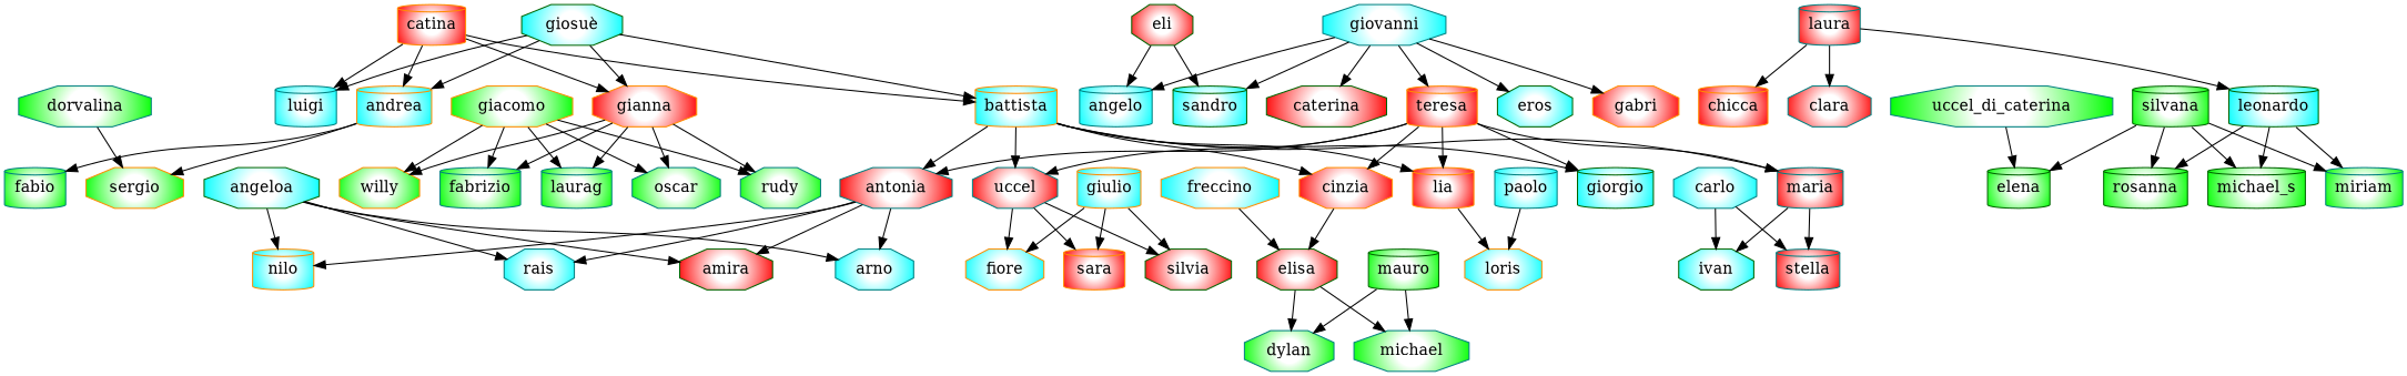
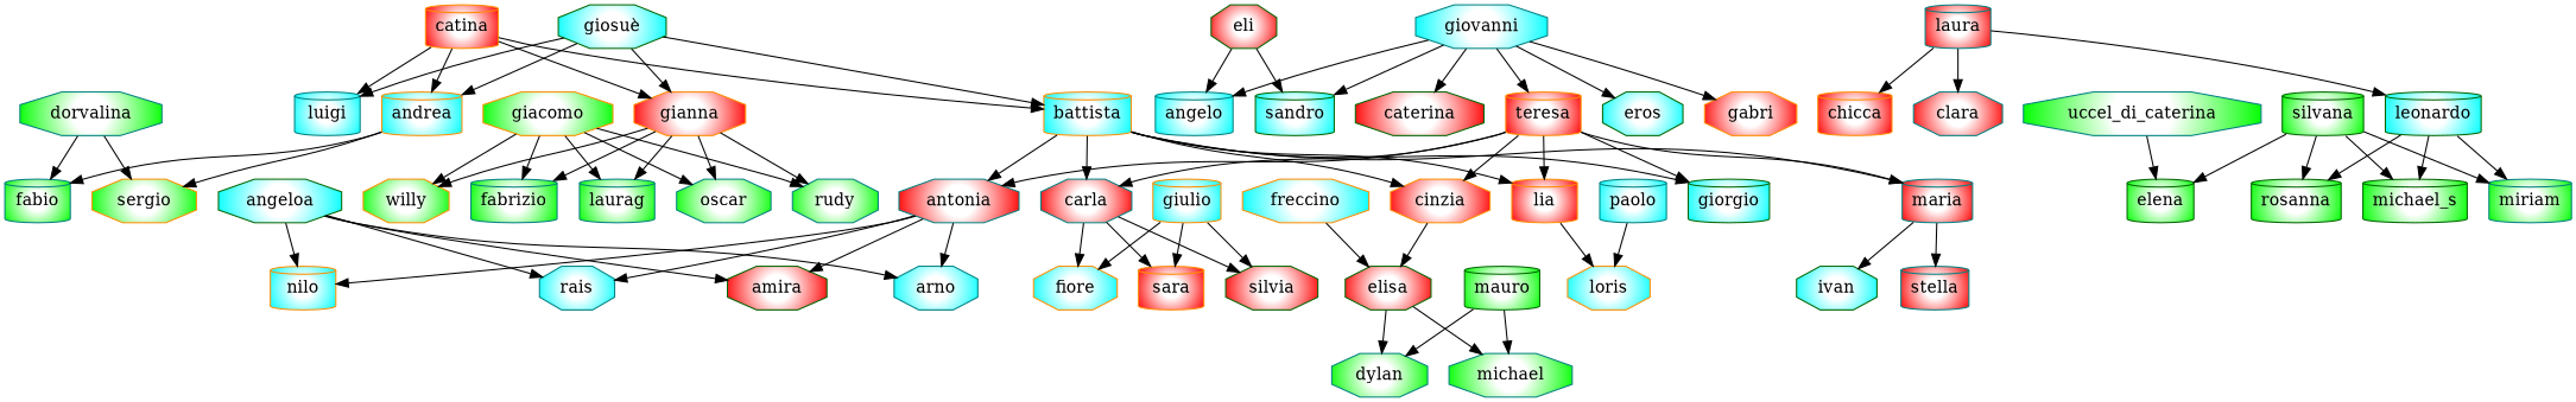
  digraph {
    node [color=teal fillcolor="white:cyan" shape=octagon style=radial]
    catina [color=darkorange fillcolor="white:red" shape=cylinder]
    eli [color=darkgreen fillcolor="white:red"]
    "giosuè" [color=darkgreen]
    giovanni
    laura [fillcolor="white:red" shape=cylinder]
    andrea [color=darkorange shape=cylinder]
    angelo [shape=cylinder]
    battista [color=darkorange shape=cylinder]
    caterina [color=darkgreen fillcolor="white:red"]
    chicca [color=darkorange fillcolor="white:red" shape=cylinder]
    clara [fillcolor="white:red"]
    dorvalina [fillcolor="white:green"]
    eros [color=darkgreen]
    gabri [color=darkorange fillcolor="white:red"]
    giacomo [color=darkorange fillcolor="white:green"]
    gianna [color=darkorange fillcolor="white:red"]
    leonardo [color=darkgreen shape=cylinder]
    luigi [shape=cylinder]
    sandro [color=darkgreen shape=cylinder]
    silvana [color=darkgreen fillcolor="white:green" shape=cylinder]
    teresa [color=darkorange fillcolor="white:red" shape=cylinder]
    n22 [fillcolor="white:green" label=uccel_di_caterina]
    angeloa [color=darkgreen]
    antonia [fillcolor="white:red"]
-   carla [fillcolor="white:red" label=uccel]
-   carlo
+   carla [fillcolor="white:red"]
    n27 [color=darkgreen fillcolor="white:green" label=michael_s shape=cylinder]
    cinzia [color=darkorange fillcolor="white:red"]
    elena [color=darkgreen fillcolor="white:green" shape=cylinder]
    fabio [fillcolor="white:green" shape=cylinder]
    fabrizio [fillcolor="white:green" shape=cylinder]
    freccino [color=darkorange]
    giorgio [color=darkgreen shape=cylinder]
    giulio [color=darkorange shape=cylinder]
    laurag [fillcolor="white:green" shape=cylinder]
    lia [color=darkorange fillcolor="white:red" shape=cylinder]
    maria [fillcolor="white:red" shape=cylinder]
    miriam [fillcolor="white:green" shape=cylinder]
    oscar [fillcolor="white:green"]
    paolo [shape=cylinder]
    rosanna [color=darkgreen fillcolor="white:green" shape=cylinder]
    rudy [fillcolor="white:green"]
    sergio [color=darkorange fillcolor="white:green"]
    willy [color=darkorange fillcolor="white:green"]
    amira [color=darkgreen fillcolor="white:red"]
    arno
    elisa [color=darkgreen fillcolor="white:red"]
    fiore [color=darkorange]
    ivan [color=darkgreen]
    loris [color=darkorange]
    mauro [color=darkgreen fillcolor="white:green" shape=cylinder]
    nilo [color=darkorange shape=cylinder]
    rais
    sara [color=darkorange fillcolor="white:red" shape=cylinder]
    silvia [color=darkgreen fillcolor="white:red"]
    stella [fillcolor="white:red" shape=cylinder]
    dylan [fillcolor="white:green"]
    michael [fillcolor="white:green"]
    subgraph sub_1 {
      rank=same
      catina
      eli
      "giosuè"
      giovanni
      laura
    }
    subgraph sub_2 {
      rank=same
      andrea
      angelo
      battista
      caterina
      chicca
      clara
      dorvalina
      eros
      gabri
      giacomo
      gianna
      leonardo
      luigi
      sandro
      silvana
      teresa
      n22
    }
    subgraph sub_3 {
      rank=same
      angeloa
      antonia
      carla
-     carlo
      n27
      cinzia
      elena
      fabio
      fabrizio
      freccino
      giorgio
      giulio
      laurag
      lia
      maria
      miriam
      oscar
      paolo
      rosanna
      rudy
      sergio
      willy
    }
    subgraph sub_4 {
      rank=same
      amira
      arno
      elisa
      fiore
      ivan
      loris
      mauro
      nilo
      rais
      sara
      silvia
      stella
    }
    subgraph sub_5 {
      rank=same
      dylan
      michael
    }
    catina -> andrea
    catina -> battista
    catina -> gianna
    catina -> luigi
    eli -> angelo
    eli -> sandro
    "giosuè" -> andrea
    "giosuè" -> battista
    "giosuè" -> gianna
    "giosuè" -> luigi
    giovanni -> angelo
    giovanni -> caterina
    giovanni -> eros
    giovanni -> gabri
    giovanni -> sandro
    giovanni -> teresa
    laura -> chicca
    laura -> clara
    laura -> leonardo
    andrea -> fabio
    andrea -> sergio
    battista -> antonia
    battista -> carla
    battista -> cinzia
    battista -> giorgio
    battista -> lia
    battista -> maria
+   dorvalina -> fabio
    dorvalina -> sergio
    giacomo -> fabrizio
    giacomo -> laurag
    giacomo -> oscar
    giacomo -> rudy
    giacomo -> willy
    gianna -> fabrizio
    gianna -> laurag
    gianna -> oscar
    gianna -> rudy
    gianna -> willy
    leonardo -> n27
    leonardo -> miriam
    leonardo -> rosanna
    silvana -> n27
    silvana -> elena
    silvana -> miriam
    silvana -> rosanna
    teresa -> antonia
    teresa -> carla
    teresa -> cinzia
    teresa -> giorgio
    teresa -> lia
    teresa -> maria
    n22 -> elena
    angeloa -> amira
    angeloa -> arno
    angeloa -> nilo
    angeloa -> rais
    antonia -> amira
    antonia -> arno
    antonia -> nilo
    antonia -> rais
    carla -> fiore
    carla -> sara
    carla -> silvia
-   carlo -> ivan
-   carlo -> stella
    cinzia -> elisa
    freccino -> elisa
    giulio -> fiore
    giulio -> sara
    giulio -> silvia
    lia -> loris
    maria -> ivan
    maria -> stella
    paolo -> loris
    elisa -> dylan
    elisa -> michael
    mauro -> dylan
    mauro -> michael
  }
